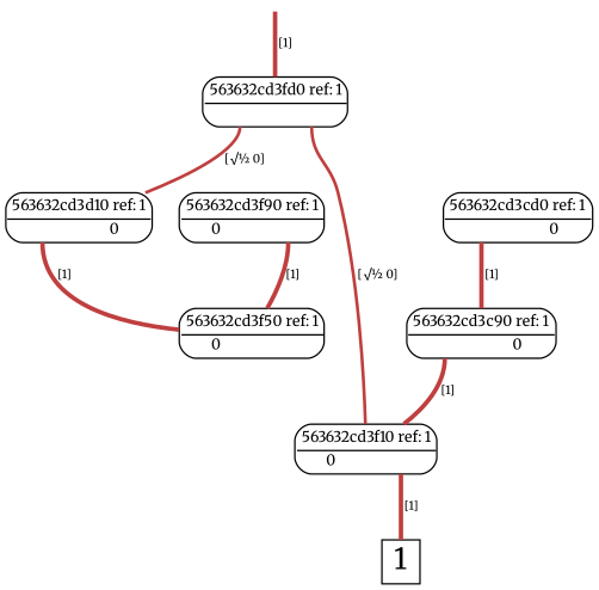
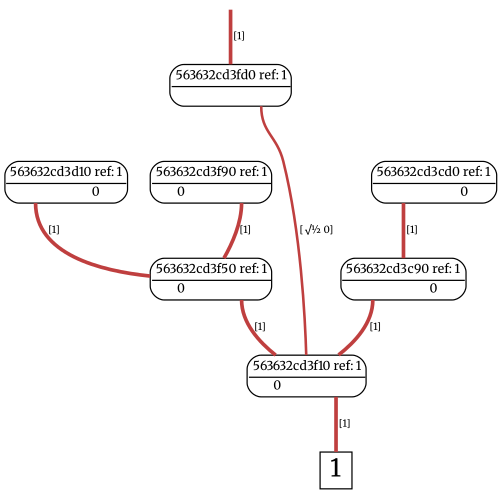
  digraph {
    fontname=Merriweather
    node [fontname=Merriweather shape=plain]
    edge [arrowhead=none color="0.000 0.667 0.750" fontname=Merriweather penwidth=3 tailport="1:s"]
    root [shape=point style=invis]
    n2 [label=<<font point-size="10"><table border="1" cellspacing="0" cellpadding="2" style="rounded"><tr><td colspan="2" border="1" sides="B">563632cd3fd0 ref: 1</td></tr><tr><td port="0" href="javascript:;" border="0" tooltip="0.7071"><font color="white">&nbsp;0 </font></td><td port="1" href="javascript:;" border="0" tooltip="0.7071"><font color="white">&nbsp;0 </font></td></tr></table></font>>]
    n3 [label=<<font point-size="10"><table border="1" cellspacing="0" cellpadding="2" style="rounded"><tr><td colspan="2" border="1" sides="B">563632cd3d10 ref: 1</td></tr><tr><td port="0" href="javascript:;" border="0" tooltip="1"><font color="white">&nbsp;0 </font></td><td port="1" href="javascript:;" border="0" tooltip="0">&nbsp;0 </td></tr></table></font>>]
    n4 [label=<<font point-size="10"><table border="1" cellspacing="0" cellpadding="2" style="rounded"><tr><td colspan="2" border="1" sides="B">563632cd3f10 ref: 1</td></tr><tr><td port="0" href="javascript:;" border="0" tooltip="0">&nbsp;0 </td><td port="1" href="javascript:;" border="0" tooltip="1"><font color="white">&nbsp;0 </font></td></tr></table></font>>]
    n5 [height=0.3 label=<<font point-size="20">1</font>> shape=box width=0.3]
    n6 [label=<<font point-size="10"><table border="1" cellspacing="0" cellpadding="2" style="rounded"><tr><td colspan="2" border="1" sides="B">563632cd3f90 ref: 1</td></tr><tr><td port="0" href="javascript:;" border="0" tooltip="0">&nbsp;0 </td><td port="1" href="javascript:;" border="0" tooltip="1"><font color="white">&nbsp;0 </font></td></tr></table></font>>]
    n7 [label=<<font point-size="10"><table border="1" cellspacing="0" cellpadding="2" style="rounded"><tr><td colspan="2" border="1" sides="B">563632cd3f50 ref: 1</td></tr><tr><td port="0" href="javascript:;" border="0" tooltip="0">&nbsp;0 </td><td port="1" href="javascript:;" border="0" tooltip="1"><font color="white">&nbsp;0 </font></td></tr></table></font>>]
    n8 [label=<<font point-size="10"><table border="1" cellspacing="0" cellpadding="2" style="rounded"><tr><td colspan="2" border="1" sides="B">563632cd3cd0 ref: 1</td></tr><tr><td port="0" href="javascript:;" border="0" tooltip="1"><font color="white">&nbsp;0 </font></td><td port="1" href="javascript:;" border="0" tooltip="0">&nbsp;0 </td></tr></table></font>>]
    n9 [label=<<font point-size="10"><table border="1" cellspacing="0" cellpadding="2" style="rounded"><tr><td colspan="2" border="1" sides="B">563632cd3c90 ref: 1</td></tr><tr><td port="0" href="javascript:;" border="0" tooltip="1"><font color="white">&nbsp;0 </font></td><td port="1" href="javascript:;" border="0" tooltip="0">&nbsp;0 </td></tr></table></font>>]
    root -> n2 [label=<<font point-size="8">&nbsp;[1]</font>>]
-   n2 -> n3 [label=<<font point-size="8">&nbsp;[√½ 0]</font>> penwidth=2.12132 tailport="0:s"]
    n2 -> n4 [label=<<font point-size="8">&nbsp;[√½ 0]</font>> penwidth=2.12132]
    n3 -> n7 [label=<<font point-size="8">&nbsp;[1]</font>> tailport="0:s"]
    n4 -> n5 [label=<<font point-size="8">&nbsp;[1]</font>>]
    n6 -> n7 [label=<<font point-size="8">&nbsp;[1]</font>>]
+   n7 -> n4 [label=<<font point-size="8">&nbsp;[1]</font>>]
    n8 -> n9 [label=<<font point-size="8">&nbsp;[1]</font>> tailport="0:s"]
    n9 -> n4 [label=<<font point-size="8">&nbsp;[1]</font>> tailport="0:s"]
  }
